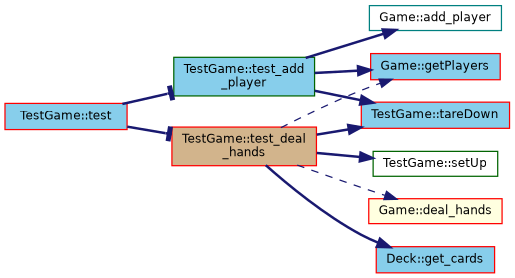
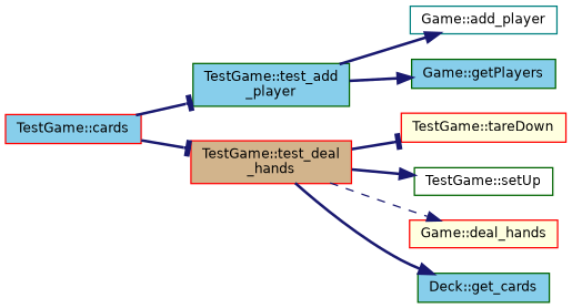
  digraph {
    rankdir=LR
    node [color=red fillcolor=skyblue fontname=Helvetica fontsize=10 shape=record style=filled]
    edge [arrowhead=normal color=midnightblue fontname=Helvetica fontsize=10 labelfontname=Helvetica labelfontsize=10 style=bold]
-   n1 [fontcolor=black height=0.2 label="TestGame::test" width=0.4]
+   n1 [fontcolor=black height=0.2 label="TestGame::cards" width=0.4]
    n2 [color=darkgreen height=0.2 label="TestGame::test_add\l_player" width=0.4]
    n3 [fillcolor=tan height=0.2 label="TestGame::test_deal\l_hands" width=0.4]
    n4 [color=teal fillcolor=white height=0.2 label="Game::add_player" width=0.4]
-   n5 [height=0.2 label="Game::getPlayers" width=0.4]
-   n6 [height=0.2 label="TestGame::tareDown" width=0.4]
+   n5 [color=darkgreen height=0.2 label="Game::getPlayers" width=0.4]
+   n6 [fillcolor=lightyellow height=0.2 label="TestGame::tareDown" width=0.4]
    n7 [color=darkgreen fillcolor=white height=0.2 label="TestGame::setUp" width=0.4]
    n8 [fillcolor=lightyellow height=0.2 label="Game::deal_hands" width=0.4]
-   n9 [height=0.2 label="Deck::get_cards" width=0.4]
+   n9 [color=darkgreen height=0.2 label="Deck::get_cards" width=0.4]
    n1 -> n2 [arrowhead=tee]
    n1 -> n3 [arrowhead=tee]
    n2 -> n4
    n2 -> n5
-   n2 -> n6
-   n3 -> n5 [style=dashed]
-   n3 -> n6
+   n3 -> n6 [arrowhead=tee]
    n3 -> n7
    n3 -> n8 [style=dashed]
    n3 -> n9
  }
